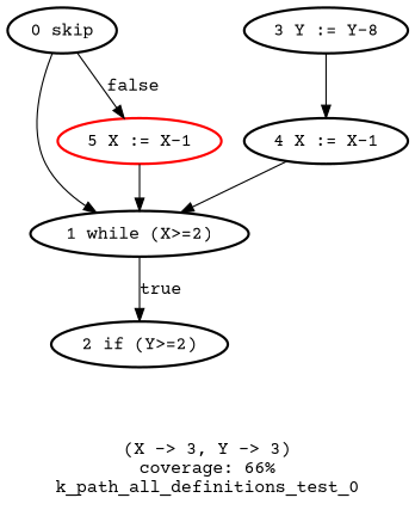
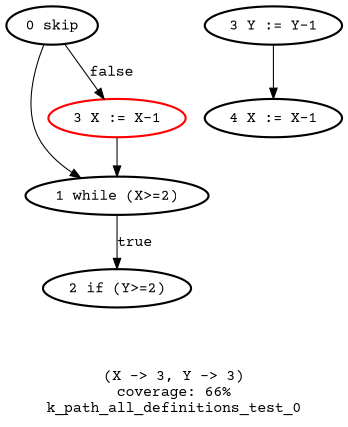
  digraph {
    fontname="Courier Prime"
    label="(X -> 3, Y -> 3)\ncoverage: 66%\nk_path_all_definitions_test_0"
    node [fontname="Courier Prime" style=bold]
    edge [fontname="Courier Prime"]
    "4 X := X-1"
    "1 while (X>=2)"
    "2 if (Y>=2)"
-   "5 X := X-1" [color=red]
-   "3 Y := Y-1" [label="3 Y := Y-8"]
+   "5 X := X-1" [color=red label="3 X := X-1"]
+   "3 Y := Y-1"
    "0 skip"
-   "4 X := X-1" -> "1 while (X>=2)"
    "1 while (X>=2)" -> "2 if (Y>=2)" [label=true]
    "5 X := X-1" -> "1 while (X>=2)"
    "3 Y := Y-1" -> "4 X := X-1"
    "0 skip" -> "1 while (X>=2)"
    "0 skip" -> "5 X := X-1" [label=false]
  }
